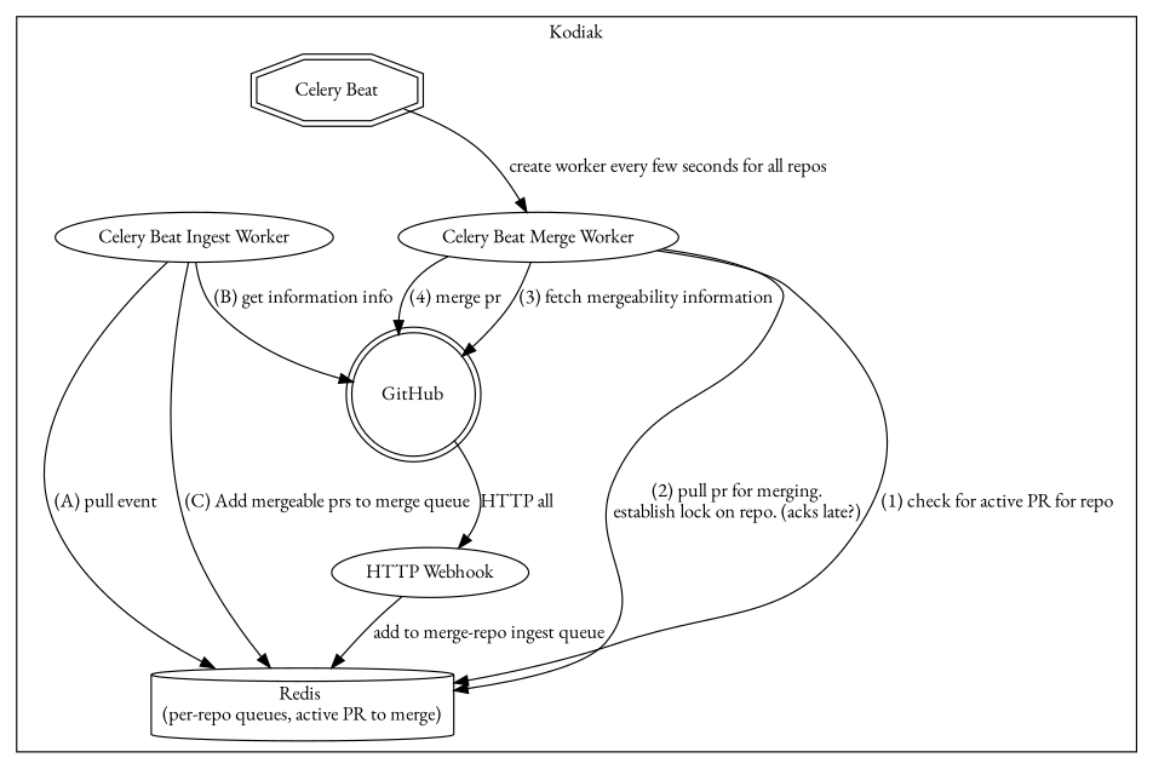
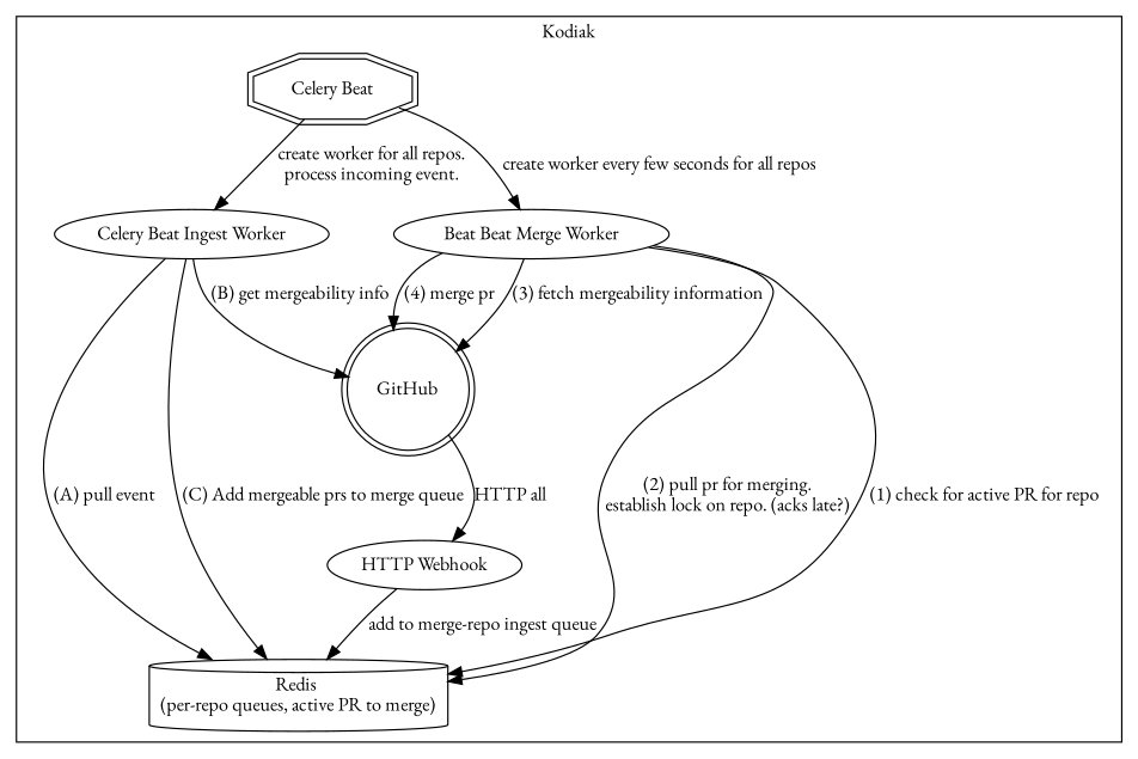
  digraph {
    fontname="EB Garamond"
    node [fontname="EB Garamond"]
    edge [fontname="EB Garamond"]
    GitHub [shape=doublecircle]
    n2 [label="Redis \n(per-repo queues, active PR to merge)" shape=cylinder]
    "HTTP Webhook"
    "Celery Beat" [shape=doubleoctagon]
    n5 [label="Celery Beat Ingest Worker"]
-   n6 [label="Celery Beat Merge Worker"]
+   n6 [label="Beat Beat Merge Worker"]
    subgraph cluster_1 {
      label=Kodiak
      GitHub
      n2
      "HTTP Webhook"
      "Celery Beat"
      n5
      n6
    }
    GitHub -> "HTTP Webhook" [label="HTTP all" weight=0]
    "HTTP Webhook" -> n2 [label="add to merge-repo ingest queue" weight=0]
+   "Celery Beat" -> n5 [label="create worker for all repos.\nprocess incoming event."]
    "Celery Beat" -> n6 [label="create worker every few seconds for all repos"]
-   n5 -> GitHub [label="(B) get information info"]
+   n5 -> GitHub [label="(B) get mergeability info"]
    n5 -> n2 [label="(A) pull event"]
    n5 -> n2 [label="(C) Add mergeable prs to merge queue"]
    n6 -> GitHub [label="(3) fetch mergeability information"]
    n6 -> GitHub [label="(4) merge pr"]
    n6 -> n2 [label="(2) pull pr for merging.\nestablish lock on repo. (acks late?)"]
    n6 -> n2 [label="(1) check for active PR for repo"]
  }
